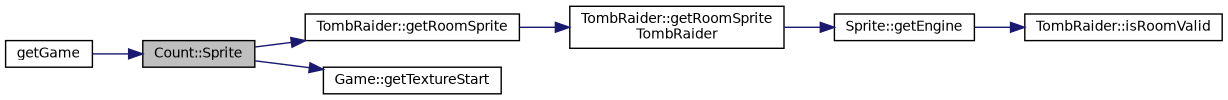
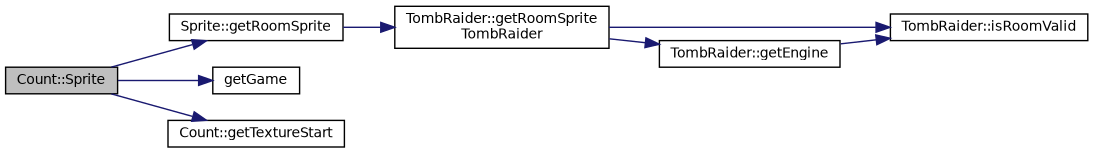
  digraph {
    rankdir=LR
    node [color=black fillcolor=white fontname=Helvetica fontsize=10 shape=record style=filled]
    edge [color=midnightblue fontname=Helvetica fontsize=10 labelfontname=Helvetica labelfontsize=10 style=solid]
    n1 [fillcolor=grey75 fontcolor=black height=0.2 label="Count::Sprite" width=0.4]
-   n2 [height=0.2 label="TombRaider::getRoomSprite" width=0.4]
+   n2 [height=0.2 label="Sprite::getRoomSprite" width=0.4]
    n3 [height=0.2 label=getGame width=0.4]
-   n4 [height=0.2 label="Game::getTextureStart" width=0.4]
+   n4 [height=0.2 label="Count::getTextureStart" width=0.4]
    n5 [height=0.2 label="TombRaider::getRoomSprite\lTombRaider" width=0.4]
    n6 [height=0.2 label="TombRaider::isRoomValid" width=0.4]
-   n7 [height=0.2 label="Sprite::getEngine" width=0.4]
+   n7 [height=0.2 label="TombRaider::getEngine" width=0.4]
    n1 -> n2
-   n3 -> n1
+   n1 -> n3
    n1 -> n4
    n2 -> n5
+   n5 -> n6
    n5 -> n7
    n7 -> n6
  }
